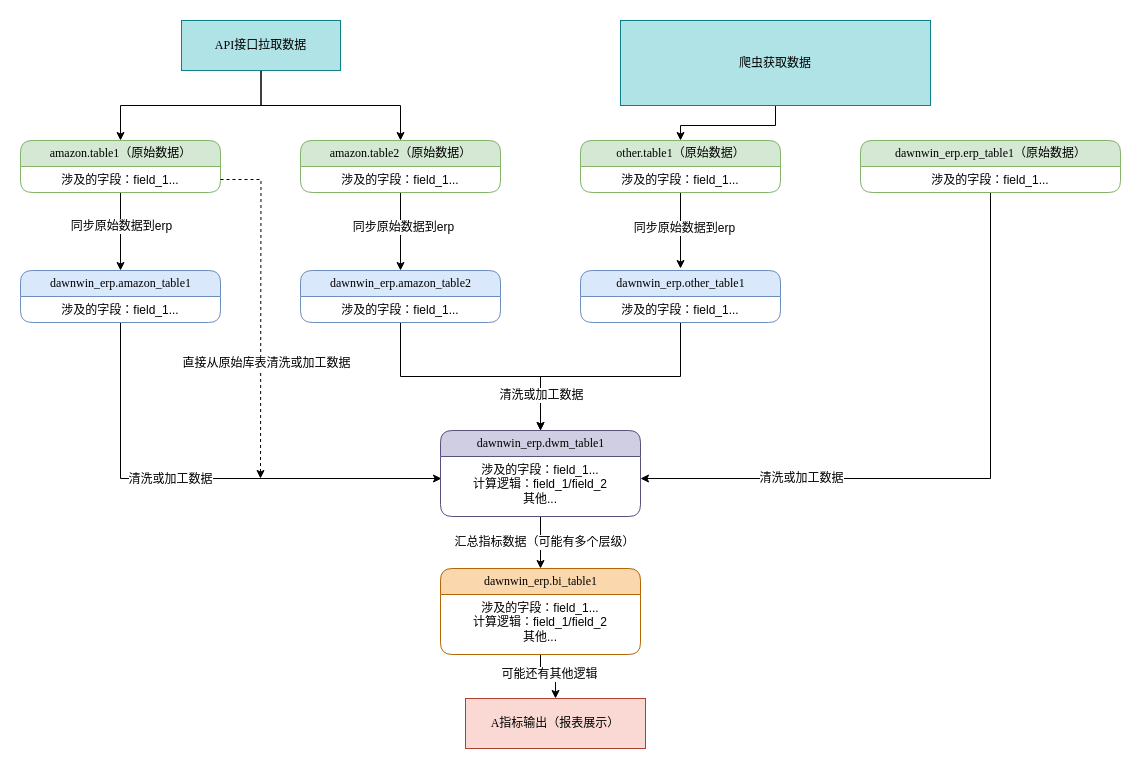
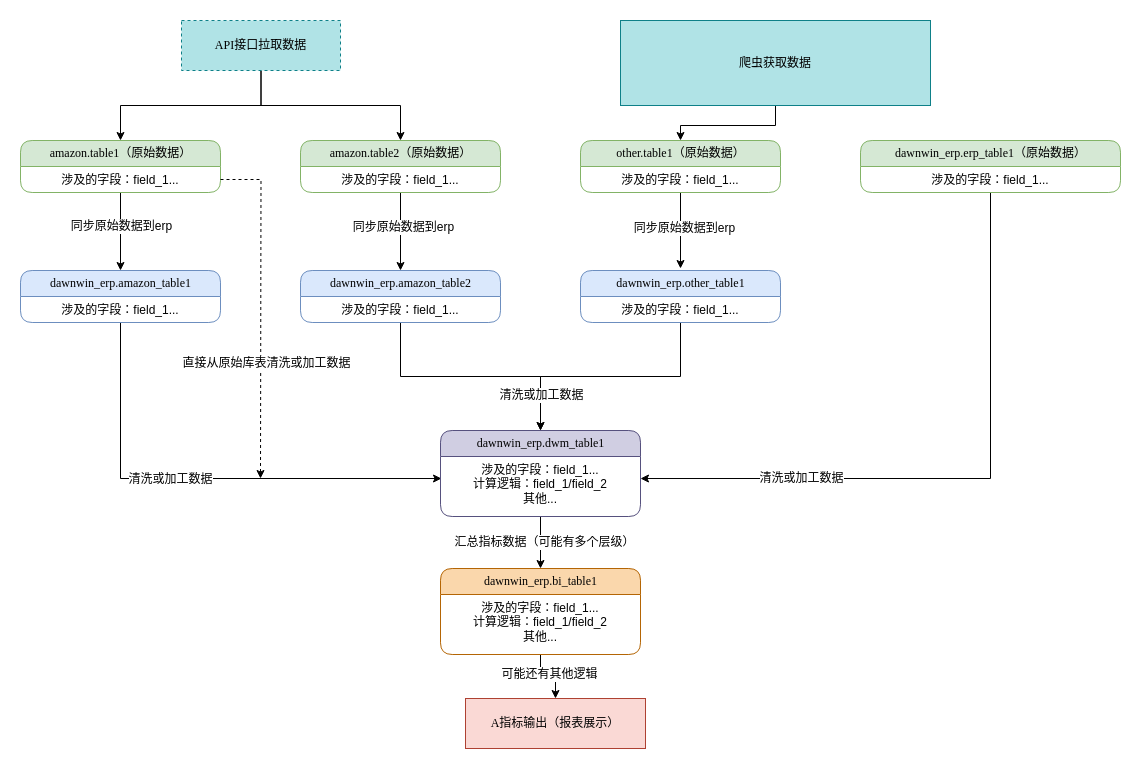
  <mxCell id="0" />
  <mxCell id="1" parent="0" />
  <mxCell id="2" style="edgeStyle=orthogonalEdgeStyle;rounded=0;orthogonalLoop=1;jettySize=auto;html=1;" parent="1" source="4" target="9" edge="1"><mxGeometry relative="1" as="geometry" /></mxCell>
  <mxCell id="3" style="edgeStyle=orthogonalEdgeStyle;rounded=0;orthogonalLoop=1;jettySize=auto;html=1;entryX=0.5;entryY=0;entryDx=0;entryDy=0;" parent="1" source="4" target="31" edge="1"><mxGeometry relative="1" as="geometry" /></mxCell>
- <mxCell id="4" value="API接口拉取数据" style="whiteSpace=wrap;html=1;rounded=0;shadow=0;comic=0;labelBackgroundColor=none;strokeWidth=1;fontFamily=Verdana;fontSize=12;align=center;fillColor=#b0e3e6;strokeColor=#0e8088;" parent="1" vertex="1"><mxGeometry x="181" y="20" width="159" height="50" as="geometry" /></mxCell>
+ <mxCell id="4" value="API接口拉取数据" style="whiteSpace=wrap;html=1;rounded=0;shadow=0;comic=0;labelBackgroundColor=none;strokeWidth=1;fontFamily=Verdana;fontSize=12;align=center;fillColor=#b0e3e6;strokeColor=#0e8088;dashed=1;" parent="1" vertex="1"><mxGeometry x="181" y="20" width="159" height="50" as="geometry" /></mxCell>
  <mxCell id="5" style="edgeStyle=orthogonalEdgeStyle;rounded=0;orthogonalLoop=1;jettySize=auto;html=1;entryX=0.5;entryY=0;entryDx=0;entryDy=0;" parent="1" source="6" target="27" edge="1"><mxGeometry relative="1" as="geometry" /></mxCell>
  <mxCell id="6" value="爬虫获取数据" style="whiteSpace=wrap;html=1;rounded=0;shadow=0;comic=0;labelBackgroundColor=none;strokeWidth=1;fontFamily=Verdana;fontSize=12;align=center;fillColor=#b0e3e6;strokeColor=#0e8088;" parent="1" vertex="1"><mxGeometry x="620" y="20" width="310" height="85" as="geometry" /></mxCell>
  <mxCell id="7" style="edgeStyle=orthogonalEdgeStyle;rounded=0;orthogonalLoop=1;jettySize=auto;html=1;entryX=0.5;entryY=0;entryDx=0;entryDy=0;" parent="1" source="9" target="15" edge="1"><mxGeometry relative="1" as="geometry" /></mxCell>
  <mxCell id="8" value="同步原始数据到erp" style="edgeLabel;html=1;align=center;verticalAlign=middle;resizable=0;points=[];fontSize=12;" parent="7" vertex="1" connectable="0"><mxGeometry x="-0.154" relative="1" as="geometry"><mxPoint as="offset" /></mxGeometry></mxCell>
  <mxCell id="9" value="amazon.table1（原始数据）" style="swimlane;html=1;fontStyle=0;childLayout=stackLayout;horizontal=1;startSize=26;fillColor=#d5e8d4;horizontalStack=0;resizeParent=1;resizeLast=0;collapsible=1;marginBottom=0;swimlaneFillColor=#ffffff;align=center;rounded=1;shadow=0;comic=0;labelBackgroundColor=none;strokeWidth=1;fontFamily=Verdana;fontSize=12;strokeColor=#82b366;" parent="1" vertex="1"><mxGeometry x="20" y="140" width="200" height="52" as="geometry" /></mxCell>
  <mxCell id="10" style="edgeStyle=orthogonalEdgeStyle;rounded=0;orthogonalLoop=1;jettySize=auto;html=1;dashed=1;" parent="9" source="12" edge="1"><mxGeometry relative="1" as="geometry"><mxPoint x="240" y="338" as="targetPoint" /></mxGeometry></mxCell>
  <mxCell id="11" value="直接从原始库表清洗或加工数据" style="edgeLabel;html=1;align=center;verticalAlign=middle;resizable=0;points=[];fontSize=12;" parent="10" vertex="1" connectable="0"><mxGeometry x="0.318" y="5" relative="1" as="geometry"><mxPoint as="offset" /></mxGeometry></mxCell>
  <mxCell id="12" value="涉及的字段：field_1..." style="text;html=1;strokeColor=none;fillColor=none;spacingLeft=4;spacingRight=4;whiteSpace=wrap;overflow=hidden;rotatable=0;points=[[0,0.5],[1,0.5]];portConstraint=eastwest;align=center;" parent="9" vertex="1"><mxGeometry y="26" width="200" height="26" as="geometry" /></mxCell>
  <mxCell id="13" style="edgeStyle=orthogonalEdgeStyle;rounded=0;orthogonalLoop=1;jettySize=auto;html=1;entryX=0.005;entryY=0.367;entryDx=0;entryDy=0;entryPerimeter=0;" parent="1" source="15" target="20" edge="1"><mxGeometry relative="1" as="geometry"><Array as="points"><mxPoint x="120" y="478" /></Array></mxGeometry></mxCell>
  <mxCell id="14" value="清洗或加工数据" style="edgeLabel;html=1;align=center;verticalAlign=middle;resizable=0;points=[];fontSize=12;" parent="13" vertex="1" connectable="0"><mxGeometry x="-0.157" y="-3" relative="1" as="geometry"><mxPoint x="5" y="-3" as="offset" /></mxGeometry></mxCell>
  <mxCell id="15" value="dawnwin_erp.amazon_table1" style="swimlane;html=1;fontStyle=0;childLayout=stackLayout;horizontal=1;startSize=26;fillColor=#dae8fc;horizontalStack=0;resizeParent=1;resizeLast=0;collapsible=1;marginBottom=0;swimlaneFillColor=#ffffff;align=center;rounded=1;shadow=0;comic=0;labelBackgroundColor=none;strokeWidth=1;fontFamily=Verdana;fontSize=12;strokeColor=#6c8ebf;" parent="1" vertex="1"><mxGeometry x="20" y="270" width="200" height="52" as="geometry" /></mxCell>
  <mxCell id="16" value="涉及的字段：field_1..." style="text;html=1;strokeColor=none;fillColor=none;spacingLeft=4;spacingRight=4;whiteSpace=wrap;overflow=hidden;rotatable=0;points=[[0,0.5],[1,0.5]];portConstraint=eastwest;align=center;" parent="15" vertex="1"><mxGeometry y="26" width="200" height="24" as="geometry" /></mxCell>
  <mxCell id="17" style="edgeStyle=orthogonalEdgeStyle;rounded=0;orthogonalLoop=1;jettySize=auto;html=1;entryX=0.5;entryY=0;entryDx=0;entryDy=0;" parent="1" source="19" target="23" edge="1"><mxGeometry relative="1" as="geometry" /></mxCell>
  <mxCell id="18" value="汇总指标数据（可能有多个层级）" style="edgeLabel;html=1;align=center;verticalAlign=middle;resizable=0;points=[];fontSize=12;" parent="17" vertex="1" connectable="0"><mxGeometry x="-0.324" y="3" relative="1" as="geometry"><mxPoint y="7" as="offset" /></mxGeometry></mxCell>
  <mxCell id="19" value="dawnwin_erp.dwm_table1" style="swimlane;html=1;fontStyle=0;childLayout=stackLayout;horizontal=1;startSize=26;fillColor=#d0cee2;horizontalStack=0;resizeParent=1;resizeLast=0;collapsible=1;marginBottom=0;swimlaneFillColor=#ffffff;align=center;rounded=1;shadow=0;comic=0;labelBackgroundColor=none;strokeWidth=1;fontFamily=Verdana;fontSize=12;strokeColor=#56517e;" parent="1" vertex="1"><mxGeometry x="440" y="430" width="200" height="86" as="geometry" /></mxCell>
  <mxCell id="20" value="&lt;div&gt;涉及的字段：field_1...&lt;/div&gt;&lt;div&gt;计算逻辑：field_1/field_2&lt;/div&gt;&lt;div&gt;其他...&lt;/div&gt;" style="text;html=1;strokeColor=none;fillColor=none;spacingLeft=4;spacingRight=4;whiteSpace=wrap;overflow=hidden;rotatable=0;points=[[0,0.5],[1,0.5]];portConstraint=eastwest;align=center;" parent="19" vertex="1"><mxGeometry y="26" width="200" height="60" as="geometry" /></mxCell>
  <mxCell id="21" style="edgeStyle=orthogonalEdgeStyle;rounded=0;orthogonalLoop=1;jettySize=auto;html=1;entryX=0.5;entryY=0;entryDx=0;entryDy=0;" parent="1" source="23" target="40" edge="1"><mxGeometry relative="1" as="geometry" /></mxCell>
  <mxCell id="22" value="可能还有其他逻辑" style="edgeLabel;html=1;align=center;verticalAlign=middle;resizable=0;points=[];fontSize=12;" parent="21" vertex="1" connectable="0"><mxGeometry y="3" relative="1" as="geometry"><mxPoint as="offset" /></mxGeometry></mxCell>
  <mxCell id="23" value="dawnwin_erp.bi_table1" style="swimlane;html=1;fontStyle=0;childLayout=stackLayout;horizontal=1;startSize=26;fillColor=#fad7ac;horizontalStack=0;resizeParent=1;resizeLast=0;collapsible=1;marginBottom=0;swimlaneFillColor=#ffffff;align=center;rounded=1;shadow=0;comic=0;labelBackgroundColor=none;strokeWidth=1;fontFamily=Verdana;fontSize=12;strokeColor=#b46504;" parent="1" vertex="1"><mxGeometry x="440" y="568" width="200" height="86" as="geometry" /></mxCell>
  <mxCell id="24" value="&lt;div style=&quot;border-color: var(--border-color);&quot;&gt;&lt;div style=&quot;border-color: var(--border-color);&quot;&gt;&lt;div style=&quot;border-color: var(--border-color);&quot;&gt;涉及的字段：field_1...&lt;/div&gt;&lt;div style=&quot;border-color: var(--border-color);&quot;&gt;计算逻辑：field_1/field_2&lt;/div&gt;&lt;div style=&quot;border-color: var(--border-color);&quot;&gt;其他...&lt;/div&gt;&lt;/div&gt;&lt;/div&gt;" style="text;html=1;strokeColor=none;fillColor=none;spacingLeft=4;spacingRight=4;whiteSpace=wrap;overflow=hidden;rotatable=0;points=[[0,0.5],[1,0.5]];portConstraint=eastwest;align=center;" parent="23" vertex="1"><mxGeometry y="26" width="200" height="60" as="geometry" /></mxCell>
  <mxCell id="25" style="edgeStyle=orthogonalEdgeStyle;rounded=0;orthogonalLoop=1;jettySize=auto;html=1;" parent="1" source="27" edge="1"><mxGeometry relative="1" as="geometry"><mxPoint x="680" y="268" as="targetPoint" /></mxGeometry></mxCell>
  <mxCell id="26" value="同步原始数据到erp" style="edgeLabel;html=1;align=center;verticalAlign=middle;resizable=0;points=[];fontSize=12;" parent="25" vertex="1" connectable="0"><mxGeometry x="0.058" y="3" relative="1" as="geometry"><mxPoint y="-4" as="offset" /></mxGeometry></mxCell>
  <mxCell id="27" value="other.table1（原始数据）" style="swimlane;html=1;fontStyle=0;childLayout=stackLayout;horizontal=1;startSize=26;fillColor=#d5e8d4;horizontalStack=0;resizeParent=1;resizeLast=0;collapsible=1;marginBottom=0;swimlaneFillColor=#ffffff;align=center;rounded=1;shadow=0;comic=0;labelBackgroundColor=none;strokeWidth=1;fontFamily=Verdana;fontSize=12;strokeColor=#82b366;" parent="1" vertex="1"><mxGeometry x="580" y="140" width="200" height="52" as="geometry" /></mxCell>
  <mxCell id="28" value="涉及的字段：field_1..." style="text;html=1;strokeColor=none;fillColor=none;spacingLeft=4;spacingRight=4;whiteSpace=wrap;overflow=hidden;rotatable=0;points=[[0,0.5],[1,0.5]];portConstraint=eastwest;align=center;" parent="27" vertex="1"><mxGeometry y="26" width="200" height="26" as="geometry" /></mxCell>
  <mxCell id="29" style="edgeStyle=orthogonalEdgeStyle;rounded=0;orthogonalLoop=1;jettySize=auto;html=1;entryX=0.5;entryY=0;entryDx=0;entryDy=0;" parent="1" source="31" target="34" edge="1"><mxGeometry relative="1" as="geometry" /></mxCell>
  <mxCell id="30" value="同步原始数据到erp" style="edgeLabel;html=1;align=center;verticalAlign=middle;resizable=0;points=[];fontSize=12;" parent="29" vertex="1" connectable="0"><mxGeometry x="-0.282" y="2" relative="1" as="geometry"><mxPoint y="6" as="offset" /></mxGeometry></mxCell>
  <mxCell id="31" value="amazon.table2（原始数据）" style="swimlane;html=1;fontStyle=0;childLayout=stackLayout;horizontal=1;startSize=26;fillColor=#d5e8d4;horizontalStack=0;resizeParent=1;resizeLast=0;collapsible=1;marginBottom=0;swimlaneFillColor=#ffffff;align=center;rounded=1;shadow=0;comic=0;labelBackgroundColor=none;strokeWidth=1;fontFamily=Verdana;fontSize=12;strokeColor=#82b366;" parent="1" vertex="1"><mxGeometry x="300" y="140" width="200" height="52" as="geometry" /></mxCell>
  <mxCell id="32" value="涉及的字段：field_1..." style="text;html=1;strokeColor=none;fillColor=none;spacingLeft=4;spacingRight=4;whiteSpace=wrap;overflow=hidden;rotatable=0;points=[[0,0.5],[1,0.5]];portConstraint=eastwest;align=center;" parent="31" vertex="1"><mxGeometry y="26" width="200" height="26" as="geometry" /></mxCell>
  <mxCell id="33" style="edgeStyle=orthogonalEdgeStyle;rounded=0;orthogonalLoop=1;jettySize=auto;html=1;" parent="1" source="34" target="19" edge="1"><mxGeometry relative="1" as="geometry" /></mxCell>
  <mxCell id="34" value="dawnwin_erp.amazon_table2" style="swimlane;html=1;fontStyle=0;childLayout=stackLayout;horizontal=1;startSize=26;fillColor=#dae8fc;horizontalStack=0;resizeParent=1;resizeLast=0;collapsible=1;marginBottom=0;swimlaneFillColor=#ffffff;align=center;rounded=1;shadow=0;comic=0;labelBackgroundColor=none;strokeWidth=1;fontFamily=Verdana;fontSize=12;strokeColor=#6c8ebf;" parent="1" vertex="1"><mxGeometry x="300" y="270" width="200" height="52" as="geometry" /></mxCell>
  <mxCell id="35" value="涉及的字段：field_1..." style="text;html=1;strokeColor=none;fillColor=none;spacingLeft=4;spacingRight=4;whiteSpace=wrap;overflow=hidden;rotatable=0;points=[[0,0.5],[1,0.5]];portConstraint=eastwest;align=center;" parent="34" vertex="1"><mxGeometry y="26" width="200" height="26" as="geometry" /></mxCell>
  <mxCell id="36" style="edgeStyle=orthogonalEdgeStyle;rounded=0;orthogonalLoop=1;jettySize=auto;html=1;entryX=0.5;entryY=0;entryDx=0;entryDy=0;" parent="1" source="38" target="19" edge="1"><mxGeometry relative="1" as="geometry" /></mxCell>
  <mxCell id="37" value="清洗或加工数据" style="edgeLabel;html=1;align=center;verticalAlign=middle;resizable=0;points=[];fontSize=12;" parent="36" vertex="1" connectable="0"><mxGeometry x="0.71" relative="1" as="geometry"><mxPoint as="offset" /></mxGeometry></mxCell>
  <mxCell id="38" value="dawnwin_erp.other_table1" style="swimlane;html=1;fontStyle=0;childLayout=stackLayout;horizontal=1;startSize=26;fillColor=#dae8fc;horizontalStack=0;resizeParent=1;resizeLast=0;collapsible=1;marginBottom=0;swimlaneFillColor=#ffffff;align=center;rounded=1;shadow=0;comic=0;labelBackgroundColor=none;strokeWidth=1;fontFamily=Verdana;fontSize=12;strokeColor=#6c8ebf;" parent="1" vertex="1"><mxGeometry x="580" y="270" width="200" height="52" as="geometry" /></mxCell>
  <mxCell id="39" value="涉及的字段：field_1..." style="text;html=1;strokeColor=none;fillColor=none;spacingLeft=4;spacingRight=4;whiteSpace=wrap;overflow=hidden;rotatable=0;points=[[0,0.5],[1,0.5]];portConstraint=eastwest;align=center;" parent="38" vertex="1"><mxGeometry y="26" width="200" height="26" as="geometry" /></mxCell>
  <mxCell id="40" value="A指标输出（报表展示）" style="whiteSpace=wrap;html=1;rounded=0;shadow=0;comic=0;labelBackgroundColor=none;strokeWidth=1;fontFamily=Verdana;fontSize=12;align=center;fillColor=#fad9d5;strokeColor=#ae4132;" parent="1" vertex="1"><mxGeometry x="465" y="698" width="180" height="50" as="geometry" /></mxCell>
  <mxCell id="41" style="edgeStyle=orthogonalEdgeStyle;rounded=0;orthogonalLoop=1;jettySize=auto;html=1;entryX=1;entryY=0.367;entryDx=0;entryDy=0;entryPerimeter=0;" parent="1" source="43" target="20" edge="1"><mxGeometry relative="1" as="geometry" /></mxCell>
  <mxCell id="42" value="清洗或加工数据" style="edgeLabel;html=1;align=center;verticalAlign=middle;resizable=0;points=[];fontSize=12;" parent="41" vertex="1" connectable="0"><mxGeometry x="0.494" y="-1" relative="1" as="geometry"><mxPoint as="offset" /></mxGeometry></mxCell>
  <mxCell id="43" value="dawnwin_erp.erp_table1（原始数据）" style="swimlane;html=1;fontStyle=0;childLayout=stackLayout;horizontal=1;startSize=26;fillColor=#d5e8d4;horizontalStack=0;resizeParent=1;resizeLast=0;collapsible=1;marginBottom=0;swimlaneFillColor=#ffffff;align=center;rounded=1;shadow=0;comic=0;labelBackgroundColor=none;strokeWidth=1;fontFamily=Verdana;fontSize=12;strokeColor=#82b366;" parent="1" vertex="1"><mxGeometry x="860" y="140" width="260" height="52" as="geometry" /></mxCell>
  <mxCell id="44" value="涉及的字段：field_1..." style="text;html=1;strokeColor=none;fillColor=none;spacingLeft=4;spacingRight=4;whiteSpace=wrap;overflow=hidden;rotatable=0;points=[[0,0.5],[1,0.5]];portConstraint=eastwest;align=center;" parent="43" vertex="1"><mxGeometry y="26" width="260" height="26" as="geometry" /></mxCell>
